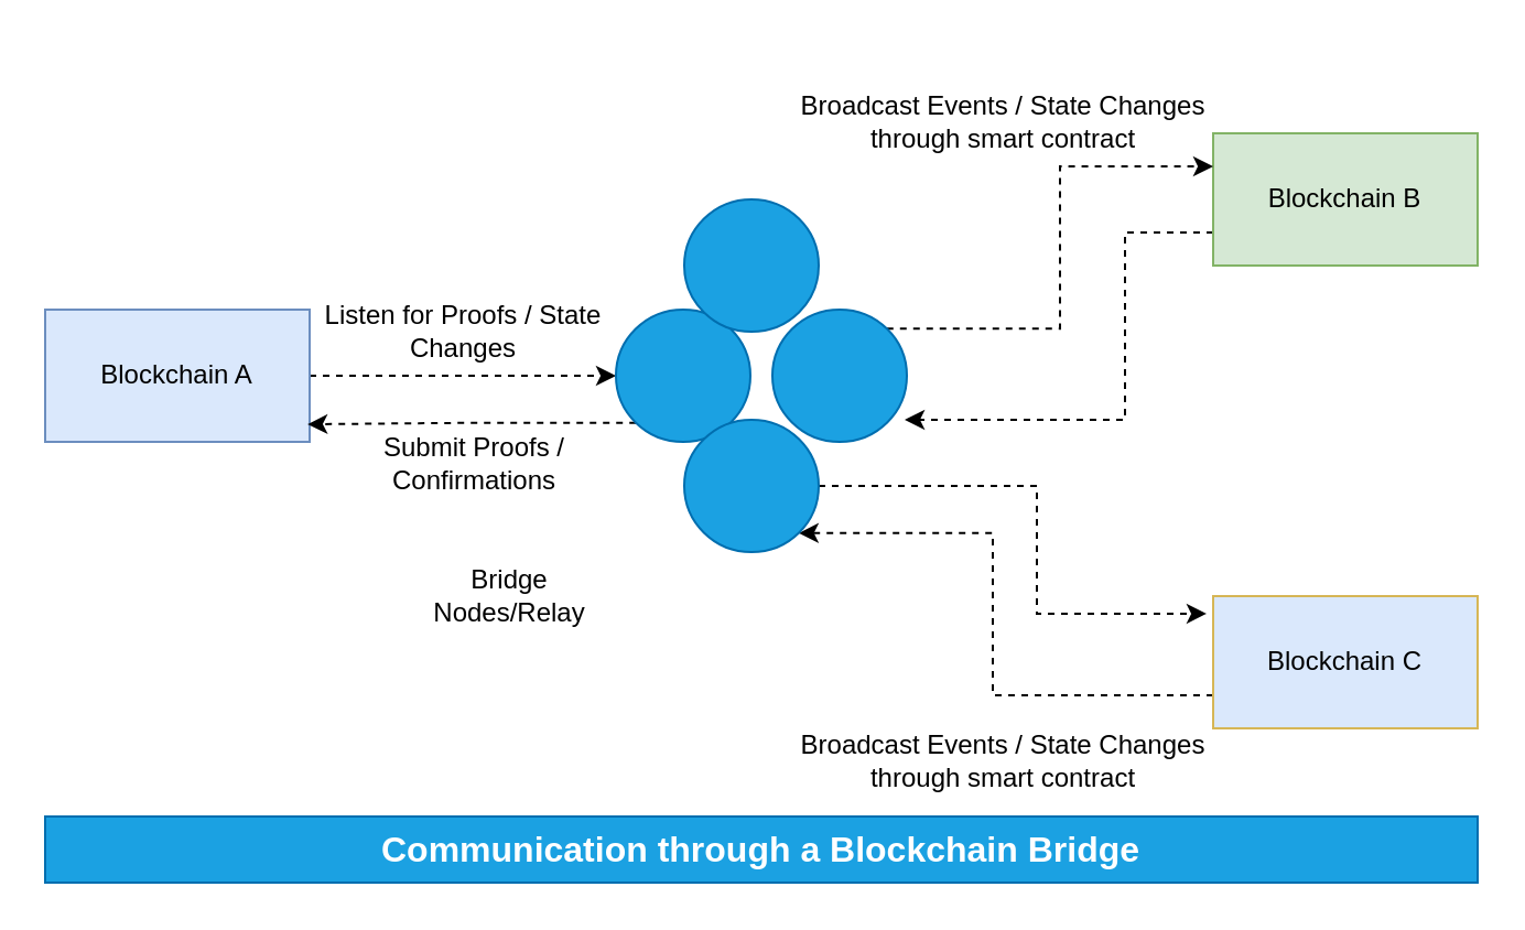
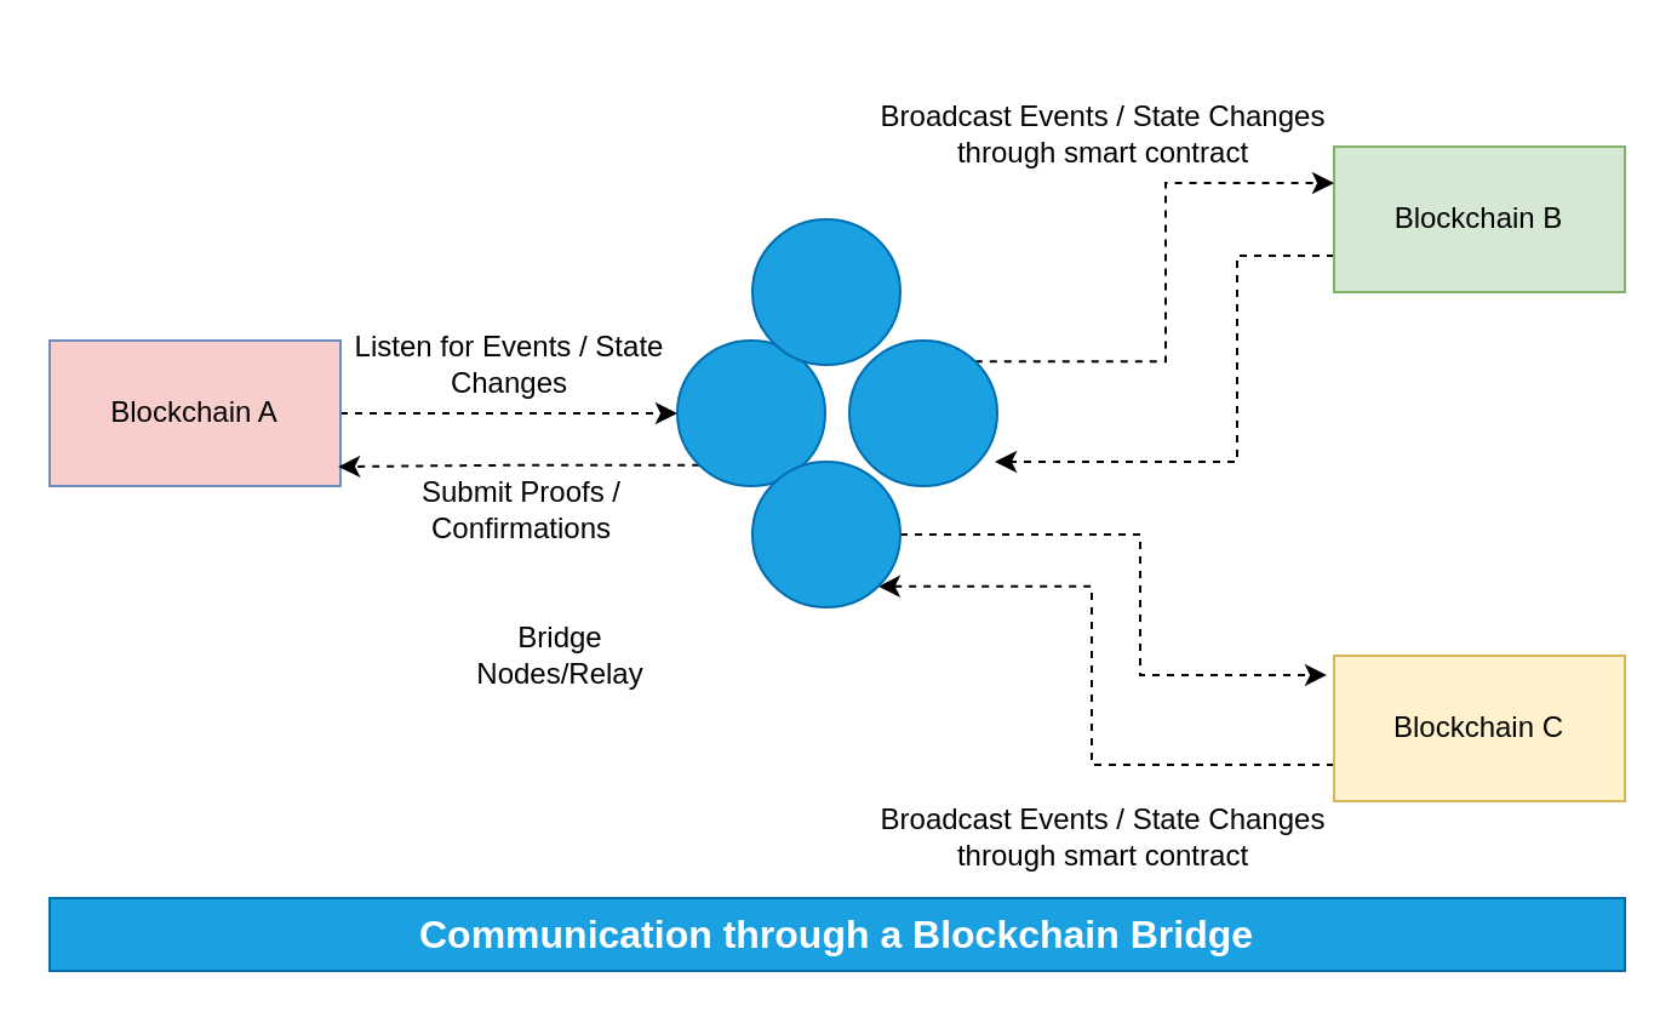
  <mxCell id="0" />
  <mxCell id="1" parent="0" />
  <mxCell id="2" style="edgeStyle=orthogonalEdgeStyle;rounded=0;orthogonalLoop=1;jettySize=auto;html=1;exitX=1;exitY=0.5;exitDx=0;exitDy=0;entryX=0;entryY=0.5;entryDx=0;entryDy=0;dashed=1;" edge="1" parent="1" source="3" target="7"><mxGeometry relative="1" as="geometry" /></mxCell>
- <mxCell id="3" value="Blockchain A" style="rounded=0;whiteSpace=wrap;html=1;fillColor=#dae8fc;strokeColor=#6c8ebf;" parent="1" vertex="1"><mxGeometry x="20" y="140" width="120" height="60" as="geometry" /></mxCell>
- <mxCell id="4" value="Listen for Proofs / State Changes" style="text;html=1;strokeColor=none;fillColor=none;align=center;verticalAlign=middle;whiteSpace=wrap;rounded=0;" parent="1" vertex="1"><mxGeometry x="134" y="140" width="152" height="20" as="geometry" /></mxCell>
+ <mxCell id="3" value="Blockchain A" style="rounded=0;whiteSpace=wrap;html=1;fillColor=#f8cecc;strokeColor=#6c8ebf;" parent="1" vertex="1"><mxGeometry x="20" y="140" width="120" height="60" as="geometry" /></mxCell>
+ <mxCell id="4" value="Listen for Events / State Changes" style="text;html=1;strokeColor=none;fillColor=none;align=center;verticalAlign=middle;whiteSpace=wrap;rounded=0;" parent="1" vertex="1"><mxGeometry x="134" y="140" width="152" height="20" as="geometry" /></mxCell>
  <mxCell id="5" value="Submit Proofs / Confirmations" style="text;html=1;strokeColor=none;fillColor=none;align=center;verticalAlign=middle;whiteSpace=wrap;rounded=0;" parent="1" vertex="1"><mxGeometry x="140" y="200" width="150" height="20" as="geometry" /></mxCell>
  <mxCell id="6" style="edgeStyle=orthogonalEdgeStyle;rounded=0;orthogonalLoop=1;jettySize=auto;html=1;exitX=0;exitY=1;exitDx=0;exitDy=0;entryX=0.992;entryY=0.867;entryDx=0;entryDy=0;entryPerimeter=0;dashed=1;" edge="1" parent="1" source="7" target="3"><mxGeometry relative="1" as="geometry" /></mxCell>
  <mxCell id="7" value="" style="ellipse;whiteSpace=wrap;html=1;fillColor=#1ba1e2;fontColor=#ffffff;strokeColor=#006EAF;" parent="1" vertex="1"><mxGeometry x="279" y="140" width="61" height="60" as="geometry" /></mxCell>
  <mxCell id="8" value="Bridge Nodes/Relay" style="text;html=1;strokeColor=none;fillColor=none;align=center;verticalAlign=middle;whiteSpace=wrap;rounded=0;" parent="1" vertex="1"><mxGeometry x="201" y="255" width="60" height="30" as="geometry" /></mxCell>
  <mxCell id="9" style="edgeStyle=orthogonalEdgeStyle;rounded=0;orthogonalLoop=1;jettySize=auto;html=1;exitX=0;exitY=0.75;exitDx=0;exitDy=0;entryX=0.984;entryY=0.833;entryDx=0;entryDy=0;entryPerimeter=0;dashed=1;" edge="1" parent="1" source="10" target="17"><mxGeometry relative="1" as="geometry"><Array as="points"><mxPoint x="510" y="105" /><mxPoint x="510" y="190" /></Array></mxGeometry></mxCell>
  <mxCell id="10" value="Blockchain B" style="rounded=0;whiteSpace=wrap;html=1;fillColor=#d5e8d4;strokeColor=#82b366;" parent="1" vertex="1"><mxGeometry x="550" y="60" width="120" height="60" as="geometry" /></mxCell>
  <mxCell id="11" value="Broadcast Events / State Changes through smart contract" style="text;html=1;strokeColor=none;fillColor=none;align=center;verticalAlign=middle;whiteSpace=wrap;rounded=0;" vertex="1" parent="1"><mxGeometry x="360" y="310" width="190" height="70" as="geometry" /></mxCell>
  <mxCell id="12" style="edgeStyle=orthogonalEdgeStyle;rounded=0;orthogonalLoop=1;jettySize=auto;html=1;exitX=0;exitY=0.75;exitDx=0;exitDy=0;entryX=1;entryY=1;entryDx=0;entryDy=0;dashed=1;" edge="1" parent="1" source="13" target="15"><mxGeometry relative="1" as="geometry"><Array as="points"><mxPoint x="450" y="315" /><mxPoint x="450" y="241" /></Array></mxGeometry></mxCell>
- <mxCell id="13" value="Blockchain C" style="rounded=0;whiteSpace=wrap;html=1;fillColor=#dae8fc;strokeColor=#d6b656;" vertex="1" parent="1"><mxGeometry x="550" y="270" width="120" height="60" as="geometry" /></mxCell>
+ <mxCell id="13" value="Blockchain C" style="rounded=0;whiteSpace=wrap;html=1;fillColor=#fff2cc;strokeColor=#d6b656;" vertex="1" parent="1"><mxGeometry x="550" y="270" width="120" height="60" as="geometry" /></mxCell>
  <mxCell id="14" style="edgeStyle=orthogonalEdgeStyle;rounded=0;orthogonalLoop=1;jettySize=auto;html=1;exitX=1;exitY=0.5;exitDx=0;exitDy=0;entryX=-0.025;entryY=0.133;entryDx=0;entryDy=0;entryPerimeter=0;dashed=1;" edge="1" parent="1" source="15" target="13"><mxGeometry relative="1" as="geometry"><Array as="points"><mxPoint x="470" y="220" /><mxPoint x="470" y="278" /></Array></mxGeometry></mxCell>
  <mxCell id="15" value="" style="ellipse;whiteSpace=wrap;html=1;fillColor=#1ba1e2;fontColor=#ffffff;strokeColor=#006EAF;" vertex="1" parent="1"><mxGeometry x="310" y="190" width="61" height="60" as="geometry" /></mxCell>
  <mxCell id="16" style="edgeStyle=orthogonalEdgeStyle;rounded=0;orthogonalLoop=1;jettySize=auto;html=1;exitX=1;exitY=0;exitDx=0;exitDy=0;entryX=0;entryY=0.25;entryDx=0;entryDy=0;dashed=1;" edge="1" parent="1" source="17" target="10"><mxGeometry relative="1" as="geometry" /></mxCell>
  <mxCell id="17" value="" style="ellipse;whiteSpace=wrap;html=1;fillColor=#1ba1e2;fontColor=#ffffff;strokeColor=#006EAF;" vertex="1" parent="1"><mxGeometry x="350" y="140" width="61" height="60" as="geometry" /></mxCell>
  <mxCell id="18" value="" style="ellipse;whiteSpace=wrap;html=1;fillColor=#1ba1e2;fontColor=#ffffff;strokeColor=#006EAF;" vertex="1" parent="1"><mxGeometry x="310" y="90" width="61" height="60" as="geometry" /></mxCell>
  <mxCell id="19" value="Broadcast Events / State Changes through smart contract" style="text;html=1;strokeColor=none;fillColor=none;align=center;verticalAlign=middle;whiteSpace=wrap;rounded=0;" vertex="1" parent="1"><mxGeometry x="360" y="20" width="190" height="70" as="geometry" /></mxCell>
  <mxCell id="20" value="Communication through a Blockchain Bridge" style="text;html=1;align=center;verticalAlign=middle;whiteSpace=wrap;rounded=0;fillColor=#1ba1e2;fontColor=#ffffff;strokeColor=#006EAF;fontStyle=1;fontSize=16;" vertex="1" parent="1"><mxGeometry x="20" y="370" width="650" height="30" as="geometry" /></mxCell>
